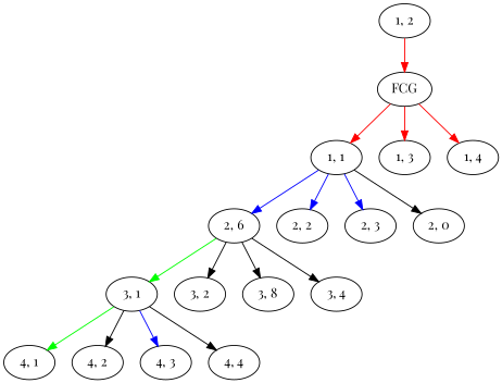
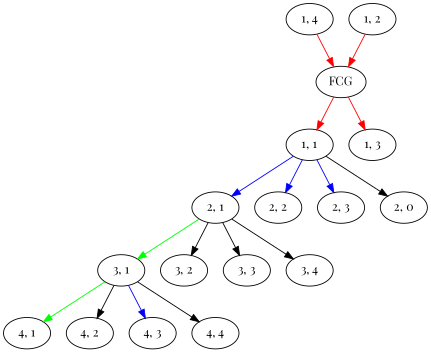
  digraph {
    fontname="Playfair Display"
    node [fontname="Playfair Display"]
    edge [color=black fontname="Playfair Display"]
    FCG
    "1, 1"
    "1, 3"
    "1, 4"
-   "2, 1" [label="2, 6"]
+   "2, 1"
    "2, 2"
    "2, 3"
    n8 [label="2, 0"]
    "1, 2"
    "3, 1"
    "3, 2"
-   "3, 3" [label="3, 8"]
+   "3, 3"
    "3, 4"
    "4, 1"
    "4, 2"
    "4, 3"
    "4, 4"
    FCG -> "1, 1" [color=red]
    FCG -> "1, 3" [color=red]
-   FCG -> "1, 4" [color=red]
+   "1, 4" -> FCG [color=red]
    "1, 1" -> "2, 1" [color=blue]
    "1, 1" -> "2, 2" [color=blue]
    "1, 1" -> "2, 3" [color=blue]
    "1, 1" -> n8
    "2, 1" -> "3, 1" [color=green]
    "2, 1" -> "3, 2"
    "2, 1" -> "3, 3"
    "2, 1" -> "3, 4"
    "1, 2" -> FCG [color=red]
    "3, 1" -> "4, 1" [color=green]
    "3, 1" -> "4, 2"
    "3, 1" -> "4, 3" [color=blue]
    "3, 1" -> "4, 4"
  }
